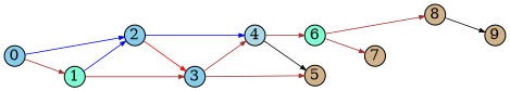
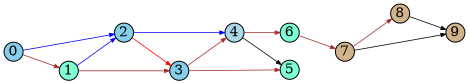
  digraph {
    rankdir=LR
    node [fillcolor=tan fixedsize=true shape=circle style=filled]
    edge [arrowsize=0.5 color=brown penwidth=0.75]
    8 [width=.26]
    9 [width=.26]
    7 [width=.26]
    6 [fillcolor=aquamarine width=.26]
-   5 [width=.26]
+   5 [fillcolor=aquamarine width=.26]
    4 [fillcolor=lightblue width=.26]
    3 [fillcolor=skyblue width=.26]
    2 [fillcolor=skyblue width=.26]
    1 [fillcolor=aquamarine width=.26]
    0 [fillcolor=skyblue width=.26]
    8 -> 9 [color=black]
-   6 -> 8
+   7 -> 9 [color=black]
+   7 -> 8
    6 -> 7
    4 -> 6
    4 -> 5 [color=black]
    3 -> 5
    3 -> 4
    2 -> 4 [color=blue]
    2 -> 3 [color=red]
    1 -> 3
    1 -> 2 [color=blue]
    0 -> 2 [color=blue]
    0 -> 1
  }
